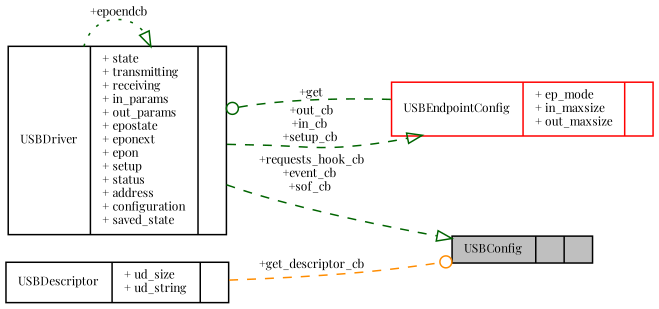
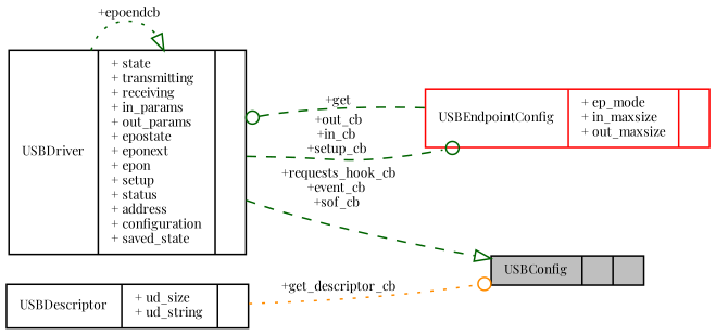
  digraph {
    fontname="Playfair Display"
    rankdir=LR
    node [color=black fontname="Playfair Display" fontsize=8 shape=record]
    edge [arrowhead=onormal color=darkgreen fontname="Playfair Display" fontsize=8 labelfontname=Helvetica labelfontsize=8 style=dashed]
    n1 [fillcolor=grey75 fontcolor=black height=0.2 label="{USBConfig\n||}" style=filled width=0.4]
    n2 [height=0.2 label="{USBDriver\n|+ state\l+ transmitting\l+ receiving\l+ in_params\l+ out_params\l+ ep0state\l+ ep0next\l+ ep0n\l+ setup\l+ status\l+ address\l+ configuration\l+ saved_state\l|}" width=0.4]
    n3 [color=red height=0.2 label="{USBEndpointConfig\n|+ ep_mode\l+ in_maxsize\l+ out_maxsize\l|}" width=0.4]
    n4 [height=0.2 label="{USBDescriptor\n|+ ud_size\l+ ud_string\l|}" width=0.4]
    n2 -> n1 [label=" +requests_hook_cb\n+event_cb\n+sof_cb"]
    n2 -> n2 [label=" +ep0endcb" style=dotted]
-   n2 -> n3 [label=" +out_cb\n+in_cb\n+setup_cb"]
+   n2 -> n3 [arrowhead=odot label=" +out_cb\n+in_cb\n+setup_cb"]
    n3 -> n2 [arrowhead=odot label=" +get"]
-   n4 -> n1 [arrowhead=odot color=darkorange label=" +get_descriptor_cb"]
+   n4 -> n1 [arrowhead=odot color=darkorange label=" +get_descriptor_cb" style=dotted]
  }
